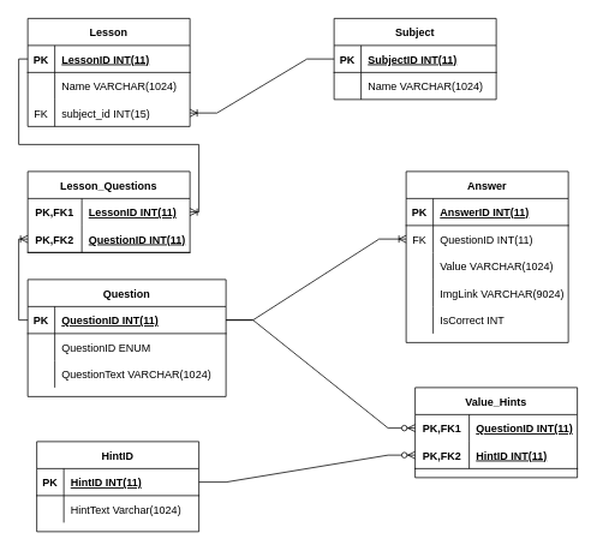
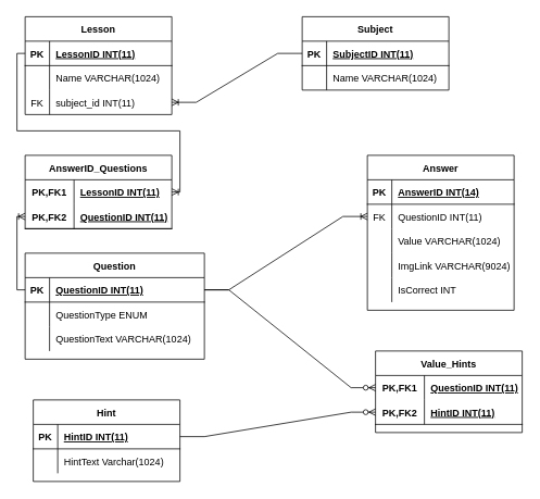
  <mxCell id="0" />
  <mxCell id="1" parent="0" />
  <mxCell id="2" value="Lesson" style="shape=table;startSize=30;container=1;collapsible=1;childLayout=tableLayout;fixedRows=1;rowLines=0;fontStyle=1;align=center;resizeLast=1;" vertex="1" parent="1"><mxGeometry x="30" y="20" width="180" height="120" as="geometry" /></mxCell>
  <mxCell id="3" value="" style="shape=tableRow;horizontal=0;startSize=0;swimlaneHead=0;swimlaneBody=0;fillColor=none;collapsible=0;dropTarget=0;points=[[0,0.5],[1,0.5]];portConstraint=eastwest;top=0;left=0;right=0;bottom=1;" vertex="1" parent="2"><mxGeometry y="30" width="180" height="30" as="geometry" /></mxCell>
  <mxCell id="4" value="PK" style="shape=partialRectangle;connectable=0;fillColor=none;top=0;left=0;bottom=0;right=0;fontStyle=1;overflow=hidden;" vertex="1" parent="3"><mxGeometry width="30" height="30" as="geometry"><mxRectangle width="30" height="30" as="alternateBounds" /></mxGeometry></mxCell>
  <mxCell id="5" value="LessonID INT(11)" style="shape=partialRectangle;connectable=0;fillColor=none;top=0;left=0;bottom=0;right=0;align=left;spacingLeft=6;fontStyle=5;overflow=hidden;" vertex="1" parent="3"><mxGeometry x="30" width="150" height="30" as="geometry"><mxRectangle width="150" height="30" as="alternateBounds" /></mxGeometry></mxCell>
  <mxCell id="6" value="" style="shape=tableRow;horizontal=0;startSize=0;swimlaneHead=0;swimlaneBody=0;fillColor=none;collapsible=0;dropTarget=0;points=[[0,0.5],[1,0.5]];portConstraint=eastwest;top=0;left=0;right=0;bottom=0;" vertex="1" parent="2"><mxGeometry y="60" width="180" height="30" as="geometry" /></mxCell>
  <mxCell id="7" value="" style="shape=partialRectangle;connectable=0;fillColor=none;top=0;left=0;bottom=0;right=0;editable=1;overflow=hidden;" vertex="1" parent="6"><mxGeometry width="30" height="30" as="geometry"><mxRectangle width="30" height="30" as="alternateBounds" /></mxGeometry></mxCell>
  <mxCell id="8" value="Name VARCHAR(1024)" style="shape=partialRectangle;connectable=0;fillColor=none;top=0;left=0;bottom=0;right=0;align=left;spacingLeft=6;overflow=hidden;" vertex="1" parent="6"><mxGeometry x="30" width="150" height="30" as="geometry"><mxRectangle width="150" height="30" as="alternateBounds" /></mxGeometry></mxCell>
  <mxCell id="9" value="" style="shape=tableRow;horizontal=0;startSize=0;swimlaneHead=0;swimlaneBody=0;fillColor=none;collapsible=0;dropTarget=0;points=[[0,0.5],[1,0.5]];portConstraint=eastwest;top=0;left=0;right=0;bottom=0;" vertex="1" parent="2"><mxGeometry y="90" width="180" height="30" as="geometry" /></mxCell>
  <mxCell id="10" value="FK" style="shape=partialRectangle;connectable=0;fillColor=none;top=0;left=0;bottom=0;right=0;editable=1;overflow=hidden;" vertex="1" parent="9"><mxGeometry width="30" height="30" as="geometry"><mxRectangle width="30" height="30" as="alternateBounds" /></mxGeometry></mxCell>
- <mxCell id="11" value="subject_id INT(15)" style="shape=partialRectangle;connectable=0;fillColor=none;top=0;left=0;bottom=0;right=0;align=left;spacingLeft=6;overflow=hidden;" vertex="1" parent="9"><mxGeometry x="30" width="150" height="30" as="geometry"><mxRectangle width="150" height="30" as="alternateBounds" /></mxGeometry></mxCell>
+ <mxCell id="11" value="subject_id INT(11)" style="shape=partialRectangle;connectable=0;fillColor=none;top=0;left=0;bottom=0;right=0;align=left;spacingLeft=6;overflow=hidden;" vertex="1" parent="9"><mxGeometry x="30" width="150" height="30" as="geometry"><mxRectangle width="150" height="30" as="alternateBounds" /></mxGeometry></mxCell>
  <mxCell id="12" value="Subject" style="shape=table;startSize=30;container=1;collapsible=1;childLayout=tableLayout;fixedRows=1;rowLines=0;fontStyle=1;align=center;resizeLast=1;" vertex="1" parent="1"><mxGeometry x="370" y="20" width="180" height="90" as="geometry" /></mxCell>
  <mxCell id="13" value="" style="shape=tableRow;horizontal=0;startSize=0;swimlaneHead=0;swimlaneBody=0;fillColor=none;collapsible=0;dropTarget=0;points=[[0,0.5],[1,0.5]];portConstraint=eastwest;top=0;left=0;right=0;bottom=1;" vertex="1" parent="12"><mxGeometry y="30" width="180" height="30" as="geometry" /></mxCell>
  <mxCell id="14" value="PK" style="shape=partialRectangle;connectable=0;fillColor=none;top=0;left=0;bottom=0;right=0;fontStyle=1;overflow=hidden;" vertex="1" parent="13"><mxGeometry width="30" height="30" as="geometry"><mxRectangle width="30" height="30" as="alternateBounds" /></mxGeometry></mxCell>
  <mxCell id="15" value="SubjectID INT(11)" style="shape=partialRectangle;connectable=0;fillColor=none;top=0;left=0;bottom=0;right=0;align=left;spacingLeft=6;fontStyle=5;overflow=hidden;" vertex="1" parent="13"><mxGeometry x="30" width="150" height="30" as="geometry"><mxRectangle width="150" height="30" as="alternateBounds" /></mxGeometry></mxCell>
  <mxCell id="16" value="" style="shape=tableRow;horizontal=0;startSize=0;swimlaneHead=0;swimlaneBody=0;fillColor=none;collapsible=0;dropTarget=0;points=[[0,0.5],[1,0.5]];portConstraint=eastwest;top=0;left=0;right=0;bottom=0;" vertex="1" parent="12"><mxGeometry y="60" width="180" height="30" as="geometry" /></mxCell>
  <mxCell id="17" value="" style="shape=partialRectangle;connectable=0;fillColor=none;top=0;left=0;bottom=0;right=0;editable=1;overflow=hidden;" vertex="1" parent="16"><mxGeometry width="30" height="30" as="geometry"><mxRectangle width="30" height="30" as="alternateBounds" /></mxGeometry></mxCell>
  <mxCell id="18" value="Name VARCHAR(1024)" style="shape=partialRectangle;connectable=0;fillColor=none;top=0;left=0;bottom=0;right=0;align=left;spacingLeft=6;overflow=hidden;" vertex="1" parent="16"><mxGeometry x="30" width="150" height="30" as="geometry"><mxRectangle width="150" height="30" as="alternateBounds" /></mxGeometry></mxCell>
  <mxCell id="19" value="" style="edgeStyle=entityRelationEdgeStyle;fontSize=12;html=1;endArrow=ERoneToMany;rounded=0;entryX=1;entryY=0.5;entryDx=0;entryDy=0;exitX=0;exitY=0.5;exitDx=0;exitDy=0;" edge="1" parent="1" source="13" target="9"><mxGeometry width="100" height="100" relative="1" as="geometry"><mxPoint x="300" y="210" as="sourcePoint" /><mxPoint x="570" y="270" as="targetPoint" /></mxGeometry></mxCell>
  <mxCell id="20" value="Question" style="shape=table;startSize=30;container=1;collapsible=1;childLayout=tableLayout;fixedRows=1;rowLines=0;fontStyle=1;align=center;resizeLast=1;" vertex="1" parent="1"><mxGeometry x="30" y="310" width="220" height="130" as="geometry" /></mxCell>
  <mxCell id="21" value="" style="shape=tableRow;horizontal=0;startSize=0;swimlaneHead=0;swimlaneBody=0;fillColor=none;collapsible=0;dropTarget=0;points=[[0,0.5],[1,0.5]];portConstraint=eastwest;top=0;left=0;right=0;bottom=1;" vertex="1" parent="20"><mxGeometry y="30" width="220" height="30" as="geometry" /></mxCell>
  <mxCell id="22" value="PK" style="shape=partialRectangle;connectable=0;fillColor=none;top=0;left=0;bottom=0;right=0;fontStyle=1;overflow=hidden;" vertex="1" parent="21"><mxGeometry width="30" height="30" as="geometry"><mxRectangle width="30" height="30" as="alternateBounds" /></mxGeometry></mxCell>
  <mxCell id="23" value="QuestionID INT(11)" style="shape=partialRectangle;connectable=0;fillColor=none;top=0;left=0;bottom=0;right=0;align=left;spacingLeft=6;fontStyle=5;overflow=hidden;" vertex="1" parent="21"><mxGeometry x="30" width="190" height="30" as="geometry"><mxRectangle width="190" height="30" as="alternateBounds" /></mxGeometry></mxCell>
  <mxCell id="24" value="" style="shape=tableRow;horizontal=0;startSize=0;swimlaneHead=0;swimlaneBody=0;fillColor=none;collapsible=0;dropTarget=0;points=[[0,0.5],[1,0.5]];portConstraint=eastwest;top=0;left=0;right=0;bottom=0;" vertex="1" parent="20"><mxGeometry y="60" width="220" height="30" as="geometry" /></mxCell>
  <mxCell id="25" value="" style="shape=partialRectangle;connectable=0;fillColor=none;top=0;left=0;bottom=0;right=0;editable=1;overflow=hidden;" vertex="1" parent="24"><mxGeometry width="30" height="30" as="geometry"><mxRectangle width="30" height="30" as="alternateBounds" /></mxGeometry></mxCell>
- <mxCell id="26" value="QuestionID ENUM" style="shape=partialRectangle;connectable=0;fillColor=none;top=0;left=0;bottom=0;right=0;align=left;spacingLeft=6;overflow=hidden;" vertex="1" parent="24"><mxGeometry x="30" width="190" height="30" as="geometry"><mxRectangle width="190" height="30" as="alternateBounds" /></mxGeometry></mxCell>
+ <mxCell id="26" value="QuestionType ENUM" style="shape=partialRectangle;connectable=0;fillColor=none;top=0;left=0;bottom=0;right=0;align=left;spacingLeft=6;overflow=hidden;" vertex="1" parent="24"><mxGeometry x="30" width="190" height="30" as="geometry"><mxRectangle width="190" height="30" as="alternateBounds" /></mxGeometry></mxCell>
  <mxCell id="27" value="" style="shape=tableRow;horizontal=0;startSize=0;swimlaneHead=0;swimlaneBody=0;fillColor=none;collapsible=0;dropTarget=0;points=[[0,0.5],[1,0.5]];portConstraint=eastwest;top=0;left=0;right=0;bottom=0;" vertex="1" parent="20"><mxGeometry y="90" width="220" height="30" as="geometry" /></mxCell>
  <mxCell id="28" value="" style="shape=partialRectangle;connectable=0;fillColor=none;top=0;left=0;bottom=0;right=0;editable=1;overflow=hidden;" vertex="1" parent="27"><mxGeometry width="30" height="30" as="geometry"><mxRectangle width="30" height="30" as="alternateBounds" /></mxGeometry></mxCell>
  <mxCell id="29" value="QuestionText VARCHAR(1024)" style="shape=partialRectangle;connectable=0;fillColor=none;top=0;left=0;bottom=0;right=0;align=left;spacingLeft=6;overflow=hidden;" vertex="1" parent="27"><mxGeometry x="30" width="190" height="30" as="geometry"><mxRectangle width="190" height="30" as="alternateBounds" /></mxGeometry></mxCell>
  <mxCell id="30" value="Answer" style="shape=table;startSize=30;container=1;collapsible=1;childLayout=tableLayout;fixedRows=1;rowLines=0;fontStyle=1;align=center;resizeLast=1;" vertex="1" parent="1"><mxGeometry x="450" y="190" width="180" height="190" as="geometry" /></mxCell>
  <mxCell id="31" value="" style="shape=tableRow;horizontal=0;startSize=0;swimlaneHead=0;swimlaneBody=0;fillColor=none;collapsible=0;dropTarget=0;points=[[0,0.5],[1,0.5]];portConstraint=eastwest;top=0;left=0;right=0;bottom=1;" vertex="1" parent="30"><mxGeometry y="30" width="180" height="30" as="geometry" /></mxCell>
  <mxCell id="32" value="PK" style="shape=partialRectangle;connectable=0;fillColor=none;top=0;left=0;bottom=0;right=0;fontStyle=1;overflow=hidden;" vertex="1" parent="31"><mxGeometry width="30" height="30" as="geometry"><mxRectangle width="30" height="30" as="alternateBounds" /></mxGeometry></mxCell>
- <mxCell id="33" value="AnswerID INT(11)" style="shape=partialRectangle;connectable=0;fillColor=none;top=0;left=0;bottom=0;right=0;align=left;spacingLeft=6;fontStyle=5;overflow=hidden;" vertex="1" parent="31"><mxGeometry x="30" width="150" height="30" as="geometry"><mxRectangle width="150" height="30" as="alternateBounds" /></mxGeometry></mxCell>
+ <mxCell id="33" value="AnswerID INT(14)" style="shape=partialRectangle;connectable=0;fillColor=none;top=0;left=0;bottom=0;right=0;align=left;spacingLeft=6;fontStyle=5;overflow=hidden;" vertex="1" parent="31"><mxGeometry x="30" width="150" height="30" as="geometry"><mxRectangle width="150" height="30" as="alternateBounds" /></mxGeometry></mxCell>
  <mxCell id="34" value="" style="shape=tableRow;horizontal=0;startSize=0;swimlaneHead=0;swimlaneBody=0;fillColor=none;collapsible=0;dropTarget=0;points=[[0,0.5],[1,0.5]];portConstraint=eastwest;top=0;left=0;right=0;bottom=0;" vertex="1" parent="30"><mxGeometry y="60" width="180" height="30" as="geometry" /></mxCell>
  <mxCell id="35" value="FK" style="shape=partialRectangle;connectable=0;fillColor=none;top=0;left=0;bottom=0;right=0;editable=1;overflow=hidden;" vertex="1" parent="34"><mxGeometry width="30" height="30" as="geometry"><mxRectangle width="30" height="30" as="alternateBounds" /></mxGeometry></mxCell>
  <mxCell id="36" value="QuestionID INT(11)" style="shape=partialRectangle;connectable=0;fillColor=none;top=0;left=0;bottom=0;right=0;align=left;spacingLeft=6;overflow=hidden;" vertex="1" parent="34"><mxGeometry x="30" width="150" height="30" as="geometry"><mxRectangle width="150" height="30" as="alternateBounds" /></mxGeometry></mxCell>
  <mxCell id="37" value="" style="shape=tableRow;horizontal=0;startSize=0;swimlaneHead=0;swimlaneBody=0;fillColor=none;collapsible=0;dropTarget=0;points=[[0,0.5],[1,0.5]];portConstraint=eastwest;top=0;left=0;right=0;bottom=0;" vertex="1" parent="30"><mxGeometry y="90" width="180" height="30" as="geometry" /></mxCell>
  <mxCell id="38" value="" style="shape=partialRectangle;connectable=0;fillColor=none;top=0;left=0;bottom=0;right=0;editable=1;overflow=hidden;" vertex="1" parent="37"><mxGeometry width="30" height="30" as="geometry"><mxRectangle width="30" height="30" as="alternateBounds" /></mxGeometry></mxCell>
  <mxCell id="39" value="Value VARCHAR(1024)" style="shape=partialRectangle;connectable=0;fillColor=none;top=0;left=0;bottom=0;right=0;align=left;spacingLeft=6;overflow=hidden;" vertex="1" parent="37"><mxGeometry x="30" width="150" height="30" as="geometry"><mxRectangle width="150" height="30" as="alternateBounds" /></mxGeometry></mxCell>
  <mxCell id="40" value="" style="shape=tableRow;horizontal=0;startSize=0;swimlaneHead=0;swimlaneBody=0;fillColor=none;collapsible=0;dropTarget=0;points=[[0,0.5],[1,0.5]];portConstraint=eastwest;top=0;left=0;right=0;bottom=0;" vertex="1" parent="30"><mxGeometry y="120" width="180" height="30" as="geometry" /></mxCell>
  <mxCell id="41" value="" style="shape=partialRectangle;connectable=0;fillColor=none;top=0;left=0;bottom=0;right=0;editable=1;overflow=hidden;" vertex="1" parent="40"><mxGeometry width="30" height="30" as="geometry"><mxRectangle width="30" height="30" as="alternateBounds" /></mxGeometry></mxCell>
  <mxCell id="42" value="ImgLink VARCHAR(9024)" style="shape=partialRectangle;connectable=0;fillColor=none;top=0;left=0;bottom=0;right=0;align=left;spacingLeft=6;overflow=hidden;" vertex="1" parent="40"><mxGeometry x="30" width="150" height="30" as="geometry"><mxRectangle width="150" height="30" as="alternateBounds" /></mxGeometry></mxCell>
  <mxCell id="43" value="" style="shape=tableRow;horizontal=0;startSize=0;swimlaneHead=0;swimlaneBody=0;fillColor=none;collapsible=0;dropTarget=0;points=[[0,0.5],[1,0.5]];portConstraint=eastwest;top=0;left=0;right=0;bottom=0;" vertex="1" parent="30"><mxGeometry y="150" width="180" height="30" as="geometry" /></mxCell>
  <mxCell id="44" value="" style="shape=partialRectangle;connectable=0;fillColor=none;top=0;left=0;bottom=0;right=0;editable=1;overflow=hidden;" vertex="1" parent="43"><mxGeometry width="30" height="30" as="geometry"><mxRectangle width="30" height="30" as="alternateBounds" /></mxGeometry></mxCell>
  <mxCell id="45" value="IsCorrect INT" style="shape=partialRectangle;connectable=0;fillColor=none;top=0;left=0;bottom=0;right=0;align=left;spacingLeft=6;overflow=hidden;" vertex="1" parent="43"><mxGeometry x="30" width="150" height="30" as="geometry"><mxRectangle width="150" height="30" as="alternateBounds" /></mxGeometry></mxCell>
- <mxCell id="46" value="Lesson_Questions" style="shape=table;startSize=30;container=1;collapsible=1;childLayout=tableLayout;fixedRows=1;rowLines=0;fontStyle=1;align=center;resizeLast=1;fillColor=#FFFFFF;" vertex="1" parent="1"><mxGeometry x="30" y="190" width="180" height="90" as="geometry" /></mxCell>
+ <mxCell id="46" value="AnswerID_Questions" style="shape=table;startSize=30;container=1;collapsible=1;childLayout=tableLayout;fixedRows=1;rowLines=0;fontStyle=1;align=center;resizeLast=1;fillColor=#FFFFFF;" vertex="1" parent="1"><mxGeometry x="30" y="190" width="180" height="90" as="geometry" /></mxCell>
  <mxCell id="47" value="" style="shape=tableRow;horizontal=0;startSize=0;swimlaneHead=0;swimlaneBody=0;fillColor=none;collapsible=0;dropTarget=0;points=[[0,0.5],[1,0.5]];portConstraint=eastwest;top=0;left=0;right=0;bottom=0;" vertex="1" parent="46"><mxGeometry y="30" width="180" height="30" as="geometry" /></mxCell>
  <mxCell id="48" value="PK,FK1" style="shape=partialRectangle;connectable=0;fillColor=none;top=0;left=0;bottom=0;right=0;fontStyle=1;overflow=hidden;" vertex="1" parent="47"><mxGeometry width="60" height="30" as="geometry"><mxRectangle width="60" height="30" as="alternateBounds" /></mxGeometry></mxCell>
  <mxCell id="49" value="LessonID INT(11)" style="shape=partialRectangle;connectable=0;fillColor=none;top=0;left=0;bottom=0;right=0;align=left;spacingLeft=6;fontStyle=5;overflow=hidden;" vertex="1" parent="47"><mxGeometry x="60" width="120" height="30" as="geometry"><mxRectangle width="120" height="30" as="alternateBounds" /></mxGeometry></mxCell>
  <mxCell id="50" value="" style="shape=tableRow;horizontal=0;startSize=0;swimlaneHead=0;swimlaneBody=0;fillColor=none;collapsible=0;dropTarget=0;points=[[0,0.5],[1,0.5]];portConstraint=eastwest;top=0;left=0;right=0;bottom=1;" vertex="1" parent="46"><mxGeometry y="60" width="180" height="30" as="geometry" /></mxCell>
  <mxCell id="51" value="PK,FK2" style="shape=partialRectangle;connectable=0;fillColor=none;top=0;left=0;bottom=0;right=0;fontStyle=1;overflow=hidden;" vertex="1" parent="50"><mxGeometry width="60" height="30" as="geometry"><mxRectangle width="60" height="30" as="alternateBounds" /></mxGeometry></mxCell>
  <mxCell id="52" value="QuestionID INT(11)" style="shape=partialRectangle;connectable=0;fillColor=none;top=0;left=0;bottom=0;right=0;align=left;spacingLeft=6;fontStyle=5;overflow=hidden;" vertex="1" parent="50"><mxGeometry x="60" width="120" height="30" as="geometry"><mxRectangle width="120" height="30" as="alternateBounds" /></mxGeometry></mxCell>
  <mxCell id="53" value="Value_Hints" style="shape=table;startSize=30;container=1;collapsible=1;childLayout=tableLayout;fixedRows=1;rowLines=0;fontStyle=1;align=center;resizeLast=1;fillColor=#FFFFFF;" vertex="1" parent="1"><mxGeometry x="460" y="430" width="180" height="100" as="geometry" /></mxCell>
  <mxCell id="54" value="" style="shape=tableRow;horizontal=0;startSize=0;swimlaneHead=0;swimlaneBody=0;fillColor=none;collapsible=0;dropTarget=0;points=[[0,0.5],[1,0.5]];portConstraint=eastwest;top=0;left=0;right=0;bottom=0;" vertex="1" parent="53"><mxGeometry y="30" width="180" height="30" as="geometry" /></mxCell>
  <mxCell id="55" value="PK,FK1" style="shape=partialRectangle;connectable=0;fillColor=none;top=0;left=0;bottom=0;right=0;fontStyle=1;overflow=hidden;" vertex="1" parent="54"><mxGeometry width="60" height="30" as="geometry"><mxRectangle width="60" height="30" as="alternateBounds" /></mxGeometry></mxCell>
  <mxCell id="56" value="QuestionID INT(11)" style="shape=partialRectangle;connectable=0;fillColor=none;top=0;left=0;bottom=0;right=0;align=left;spacingLeft=6;fontStyle=5;overflow=hidden;" vertex="1" parent="54"><mxGeometry x="60" width="120" height="30" as="geometry"><mxRectangle width="120" height="30" as="alternateBounds" /></mxGeometry></mxCell>
  <mxCell id="57" value="" style="shape=tableRow;horizontal=0;startSize=0;swimlaneHead=0;swimlaneBody=0;fillColor=none;collapsible=0;dropTarget=0;points=[[0,0.5],[1,0.5]];portConstraint=eastwest;top=0;left=0;right=0;bottom=1;" vertex="1" parent="53"><mxGeometry y="60" width="180" height="30" as="geometry" /></mxCell>
  <mxCell id="58" value="PK,FK2" style="shape=partialRectangle;connectable=0;fillColor=none;top=0;left=0;bottom=0;right=0;fontStyle=1;overflow=hidden;" vertex="1" parent="57"><mxGeometry width="60" height="30" as="geometry"><mxRectangle width="60" height="30" as="alternateBounds" /></mxGeometry></mxCell>
  <mxCell id="59" value="HintID INT(11)" style="shape=partialRectangle;connectable=0;fillColor=none;top=0;left=0;bottom=0;right=0;align=left;spacingLeft=6;fontStyle=5;overflow=hidden;" vertex="1" parent="57"><mxGeometry x="60" width="120" height="30" as="geometry"><mxRectangle width="120" height="30" as="alternateBounds" /></mxGeometry></mxCell>
- <mxCell id="60" value="HintID" style="shape=table;startSize=30;container=1;collapsible=1;childLayout=tableLayout;fixedRows=1;rowLines=0;fontStyle=1;align=center;resizeLast=1;" vertex="1" parent="1"><mxGeometry x="40" y="490" width="180" height="100" as="geometry" /></mxCell>
+ <mxCell id="60" value="Hint" style="shape=table;startSize=30;container=1;collapsible=1;childLayout=tableLayout;fixedRows=1;rowLines=0;fontStyle=1;align=center;resizeLast=1;" vertex="1" parent="1"><mxGeometry x="40" y="490" width="180" height="100" as="geometry" /></mxCell>
  <mxCell id="61" value="" style="shape=tableRow;horizontal=0;startSize=0;swimlaneHead=0;swimlaneBody=0;fillColor=none;collapsible=0;dropTarget=0;points=[[0,0.5],[1,0.5]];portConstraint=eastwest;top=0;left=0;right=0;bottom=1;" vertex="1" parent="60"><mxGeometry y="30" width="180" height="30" as="geometry" /></mxCell>
  <mxCell id="62" value="PK" style="shape=partialRectangle;connectable=0;fillColor=none;top=0;left=0;bottom=0;right=0;fontStyle=1;overflow=hidden;" vertex="1" parent="61"><mxGeometry width="30" height="30" as="geometry"><mxRectangle width="30" height="30" as="alternateBounds" /></mxGeometry></mxCell>
  <mxCell id="63" value="HintID INT(11)" style="shape=partialRectangle;connectable=0;fillColor=none;top=0;left=0;bottom=0;right=0;align=left;spacingLeft=6;fontStyle=5;overflow=hidden;" vertex="1" parent="61"><mxGeometry x="30" width="150" height="30" as="geometry"><mxRectangle width="150" height="30" as="alternateBounds" /></mxGeometry></mxCell>
  <mxCell id="64" value="" style="shape=tableRow;horizontal=0;startSize=0;swimlaneHead=0;swimlaneBody=0;fillColor=none;collapsible=0;dropTarget=0;points=[[0,0.5],[1,0.5]];portConstraint=eastwest;top=0;left=0;right=0;bottom=0;" vertex="1" parent="60"><mxGeometry y="60" width="180" height="30" as="geometry" /></mxCell>
  <mxCell id="65" value="" style="shape=partialRectangle;connectable=0;fillColor=none;top=0;left=0;bottom=0;right=0;editable=1;overflow=hidden;" vertex="1" parent="64"><mxGeometry width="30" height="30" as="geometry"><mxRectangle width="30" height="30" as="alternateBounds" /></mxGeometry></mxCell>
  <mxCell id="66" value="HintText Varchar(1024)" style="shape=partialRectangle;connectable=0;fillColor=none;top=0;left=0;bottom=0;right=0;align=left;spacingLeft=6;overflow=hidden;" vertex="1" parent="64"><mxGeometry x="30" width="150" height="30" as="geometry"><mxRectangle width="150" height="30" as="alternateBounds" /></mxGeometry></mxCell>
  <mxCell id="67" value="" style="edgeStyle=orthogonalEdgeStyle;fontSize=12;html=1;endArrow=ERoneToMany;rounded=0;exitX=0;exitY=0.5;exitDx=0;exitDy=0;entryX=1;entryY=0.5;entryDx=0;entryDy=0;" edge="1" parent="1" source="3" target="47"><mxGeometry width="100" height="100" relative="1" as="geometry"><mxPoint x="290" y="320" as="sourcePoint" /><mxPoint x="390" y="220" as="targetPoint" /><Array as="points"><mxPoint x="20" y="65" /><mxPoint x="20" y="160" /><mxPoint x="220" y="160" /><mxPoint x="220" y="235" /></Array></mxGeometry></mxCell>
  <mxCell id="68" value="" style="edgeStyle=orthogonalEdgeStyle;fontSize=12;html=1;endArrow=ERoneToMany;rounded=0;entryX=0;entryY=0.5;entryDx=0;entryDy=0;exitX=0;exitY=0.5;exitDx=0;exitDy=0;" edge="1" parent="1" source="21" target="50"><mxGeometry width="100" height="100" relative="1" as="geometry"><mxPoint x="310" y="520" as="sourcePoint" /><mxPoint x="410" y="420" as="targetPoint" /></mxGeometry></mxCell>
  <mxCell id="69" value="" style="edgeStyle=entityRelationEdgeStyle;fontSize=12;html=1;endArrow=ERoneToMany;rounded=0;entryX=0;entryY=0.5;entryDx=0;entryDy=0;exitX=1;exitY=0.5;exitDx=0;exitDy=0;" edge="1" parent="1" source="21" target="34"><mxGeometry width="100" height="100" relative="1" as="geometry"><mxPoint x="260" y="350" as="sourcePoint" /><mxPoint x="430" y="225" as="targetPoint" /></mxGeometry></mxCell>
  <mxCell id="70" value="" style="edgeStyle=entityRelationEdgeStyle;fontSize=12;html=1;endArrow=ERzeroToMany;endFill=1;rounded=0;exitX=1;exitY=0.5;exitDx=0;exitDy=0;entryX=0;entryY=0.5;entryDx=0;entryDy=0;" edge="1" parent="1" source="61" target="57"><mxGeometry width="100" height="100" relative="1" as="geometry"><mxPoint x="280" y="650" as="sourcePoint" /><mxPoint x="380" y="550" as="targetPoint" /></mxGeometry></mxCell>
  <mxCell id="71" value="" style="edgeStyle=entityRelationEdgeStyle;fontSize=12;html=1;endArrow=ERzeroToMany;endFill=1;rounded=0;entryX=0;entryY=0.5;entryDx=0;entryDy=0;" edge="1" parent="1" source="21" target="54"><mxGeometry width="100" height="100" relative="1" as="geometry"><mxPoint x="300" y="480" as="sourcePoint" /><mxPoint x="400" y="380" as="targetPoint" /></mxGeometry></mxCell>
